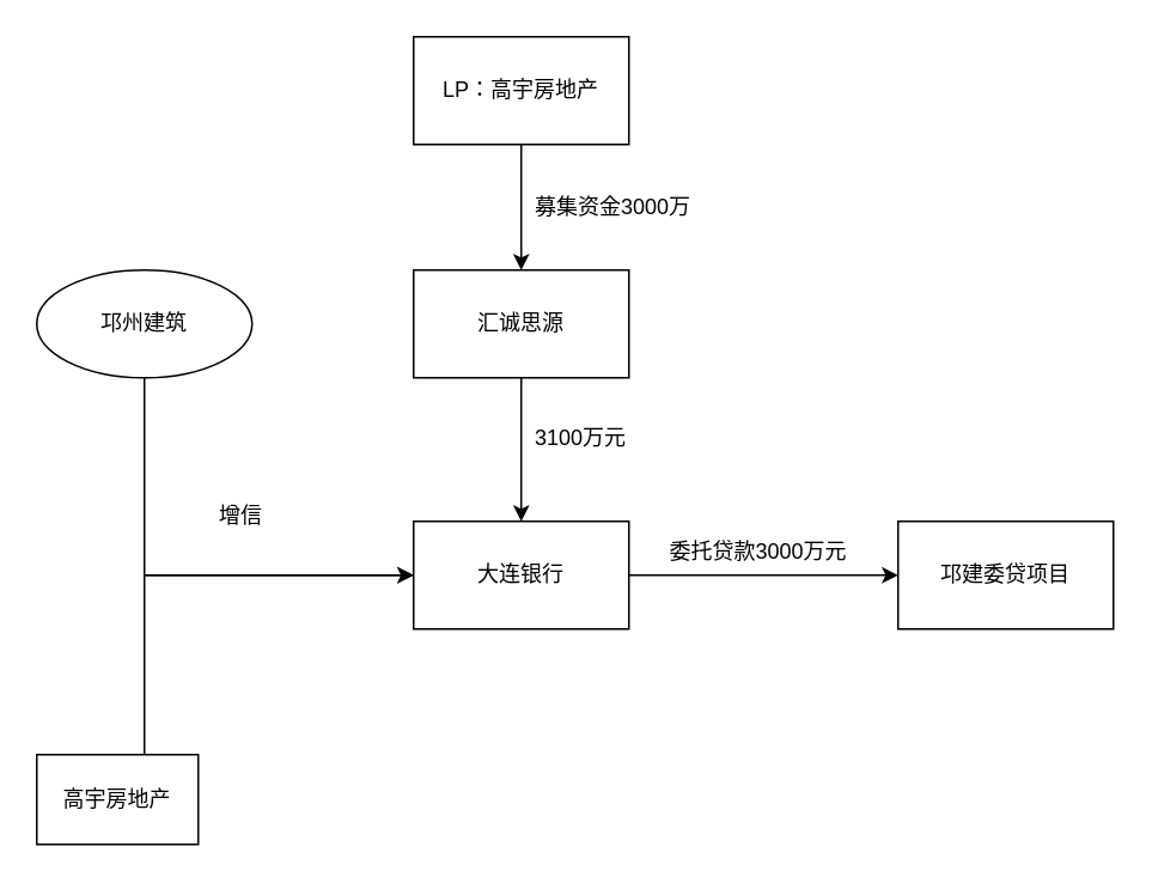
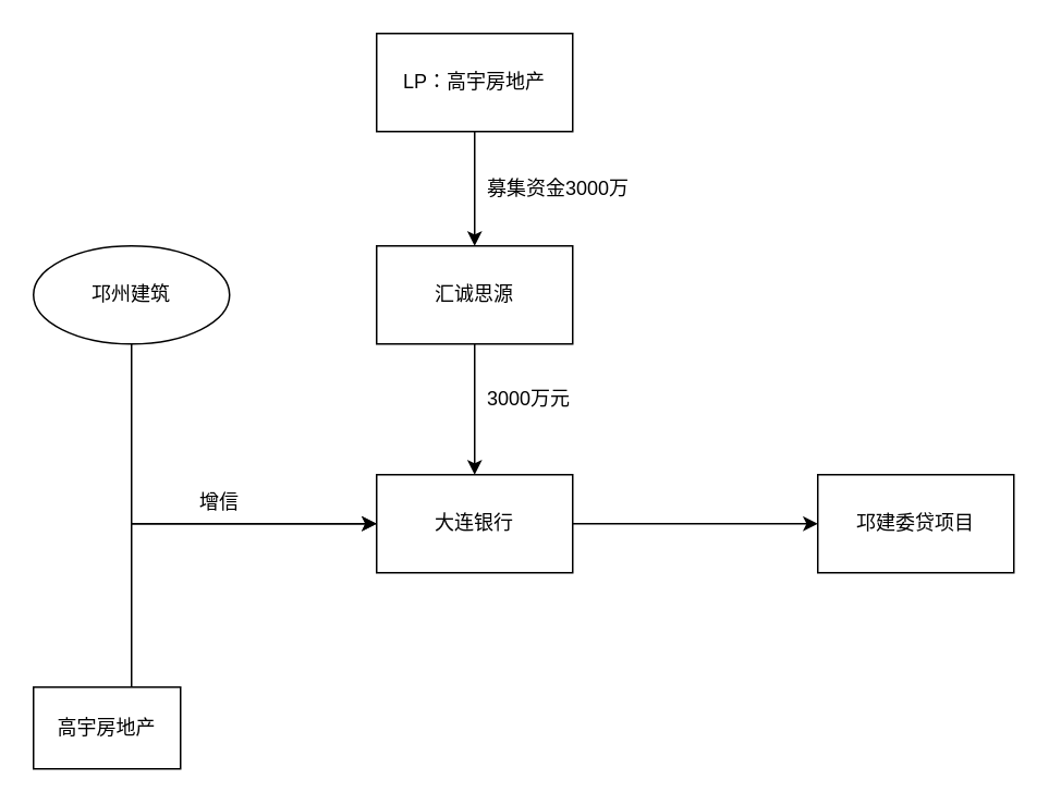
  <mxCell id="0" />
  <mxCell id="1" parent="0" />
  <mxCell id="2" value="" style="edgeStyle=orthogonalEdgeStyle;rounded=0;orthogonalLoop=1;jettySize=auto;html=1;" edge="1" parent="1" source="3" target="5"><mxGeometry relative="1" as="geometry" /></mxCell>
  <mxCell id="3" value="LP：高宇房地产" style="rounded=0;whiteSpace=wrap;html=1;" vertex="1" parent="1"><mxGeometry x="230" y="20" width="120" height="60" as="geometry" /></mxCell>
  <mxCell id="4" value="" style="edgeStyle=orthogonalEdgeStyle;rounded=0;orthogonalLoop=1;jettySize=auto;html=1;" edge="1" parent="1" source="5" target="7"><mxGeometry relative="1" as="geometry" /></mxCell>
  <mxCell id="5" value="汇诚思源" style="rounded=0;whiteSpace=wrap;html=1;" vertex="1" parent="1"><mxGeometry x="230" y="150" width="120" height="60" as="geometry" /></mxCell>
  <mxCell id="6" value="" style="edgeStyle=orthogonalEdgeStyle;rounded=0;orthogonalLoop=1;jettySize=auto;html=1;" edge="1" parent="1" source="7" target="8"><mxGeometry relative="1" as="geometry" /></mxCell>
  <mxCell id="7" value="大连银行" style="rounded=0;whiteSpace=wrap;html=1;" vertex="1" parent="1"><mxGeometry x="230" y="290" width="120" height="60" as="geometry" /></mxCell>
  <mxCell id="8" value="邛建委贷项目" style="rounded=0;whiteSpace=wrap;html=1;" vertex="1" parent="1"><mxGeometry x="500" y="290" width="120" height="60" as="geometry" /></mxCell>
  <mxCell id="9" value="募集资金3000万" style="text;html=1;resizable=0;points=[];autosize=1;align=left;verticalAlign=top;spacingTop=-4;" vertex="1" parent="1"><mxGeometry x="296" y="105" width="100" height="20" as="geometry" /></mxCell>
- <mxCell id="10" value="3100万元" style="text;html=1;resizable=0;points=[];autosize=1;align=left;verticalAlign=top;spacingTop=-4;" vertex="1" parent="1"><mxGeometry x="296" y="234" width="70" height="20" as="geometry" /></mxCell>
- <mxCell id="11" value="委托贷款3000万元" style="text;html=1;resizable=0;points=[];autosize=1;align=left;verticalAlign=top;spacingTop=-4;" vertex="1" parent="1"><mxGeometry x="371" y="297" width="120" height="20" as="geometry" /></mxCell>
+ <mxCell id="10" value="3000万元" style="text;html=1;resizable=0;points=[];autosize=1;align=left;verticalAlign=top;spacingTop=-4;" vertex="1" parent="1"><mxGeometry x="296" y="234" width="70" height="20" as="geometry" /></mxCell>
  <mxCell id="12" value="" style="edgeStyle=orthogonalEdgeStyle;rounded=0;orthogonalLoop=1;jettySize=auto;html=1;" edge="1" parent="1" source="13"><mxGeometry relative="1" as="geometry"><mxPoint x="230" y="320" as="targetPoint" /><Array as="points"><mxPoint x="80" y="320" /></Array></mxGeometry></mxCell>
  <mxCell id="13" value="邛州建筑" style="ellipse;whiteSpace=wrap;html=1;" vertex="1" parent="1"><mxGeometry x="20" y="150" width="120" height="60" as="geometry" /></mxCell>
  <mxCell id="14" style="edgeStyle=orthogonalEdgeStyle;rounded=0;orthogonalLoop=1;jettySize=auto;html=1;exitX=0.5;exitY=0;exitDx=0;exitDy=0;entryX=0;entryY=0.5;entryDx=0;entryDy=0;" edge="1" parent="1" source="15" target="7"><mxGeometry relative="1" as="geometry"><mxPoint x="210" y="320" as="targetPoint" /><Array as="points"><mxPoint x="80" y="320" /></Array></mxGeometry></mxCell>
  <mxCell id="15" value="高宇房地产" style="rounded=0;whiteSpace=wrap;html=1;" vertex="1" parent="1"><mxGeometry x="20" y="420" width="90" height="50" as="geometry" /></mxCell>
- <mxCell id="16" value="增信" style="text;html=1;resizable=0;points=[];autosize=1;align=left;verticalAlign=top;spacingTop=-4;" vertex="1" parent="1"><mxGeometry x="120" y="277" width="40" height="20" as="geometry" /></mxCell>
+ <mxCell id="16" value="增信" style="text;html=1;resizable=0;points=[];autosize=1;align=left;verticalAlign=top;spacingTop=-4;" vertex="1" parent="1"><mxGeometry x="120" y="297" width="40" height="20" as="geometry" /></mxCell>
